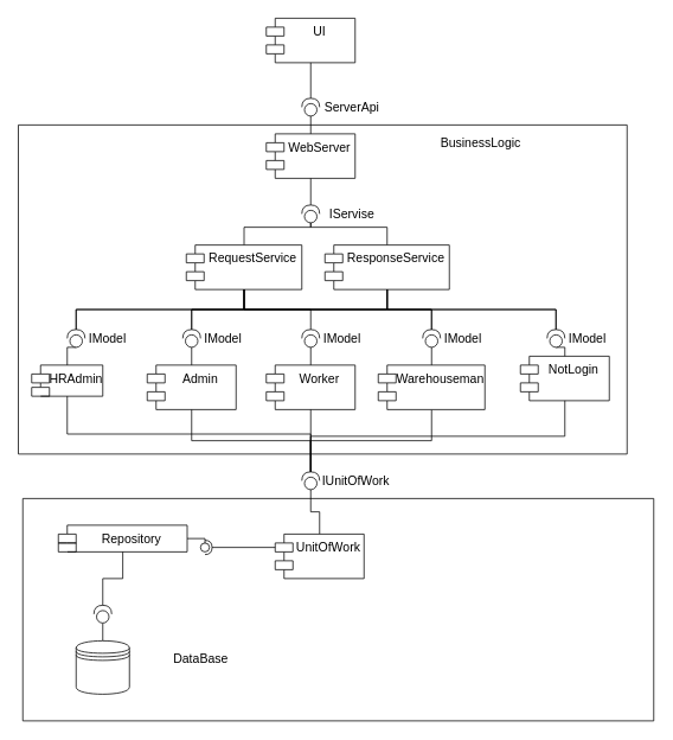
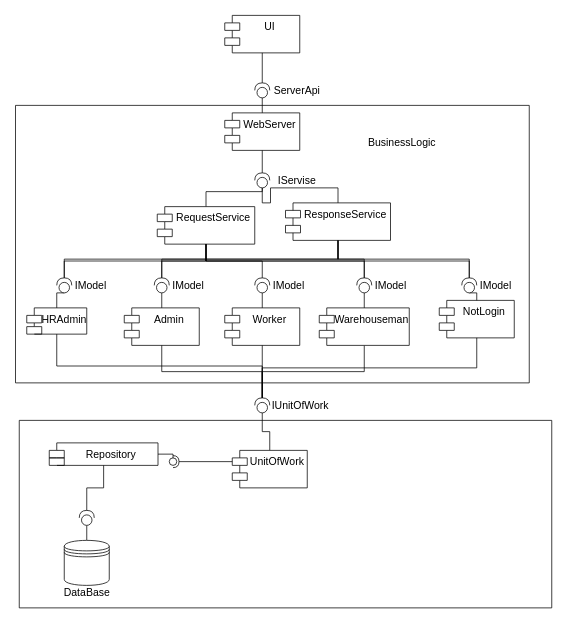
  <mxCell id="0" />
  <mxCell id="1" parent="0" />
  <mxCell id="2" value="Repository" style="shape=module;align=left;spacingLeft=20;align=center;verticalAlign=top;fontSize=14;" vertex="1" parent="1"><mxGeometry x="65" y="590" width="145" height="30" as="geometry" /></mxCell>
  <mxCell id="3" style="edgeStyle=orthogonalEdgeStyle;rounded=0;orthogonalLoop=1;jettySize=auto;html=1;exitX=0.5;exitY=0;exitDx=0;exitDy=0;entryX=0;entryY=0.5;entryDx=0;entryDy=0;entryPerimeter=0;endArrow=none;endFill=0;fontSize=14;" edge="1" parent="1" source="4" target="20"><mxGeometry relative="1" as="geometry" /></mxCell>
  <mxCell id="4" value="UnitOfWork" style="shape=module;align=left;spacingLeft=20;align=center;verticalAlign=top;fontSize=14;" vertex="1" parent="1"><mxGeometry x="309" y="600" width="100" height="50" as="geometry" /></mxCell>
  <mxCell id="5" value="HRAdmin" style="shape=module;align=left;spacingLeft=20;align=center;verticalAlign=top;fontSize=14;" vertex="1" parent="1"><mxGeometry x="35" y="410" width="80" height="35" as="geometry" /></mxCell>
  <mxCell id="6" value="Admin" style="shape=module;align=left;spacingLeft=20;align=center;verticalAlign=top;fontSize=14;" vertex="1" parent="1"><mxGeometry x="165" y="410" width="100" height="50" as="geometry" /></mxCell>
  <mxCell id="7" value="NotLogin" style="shape=module;align=left;spacingLeft=20;align=center;verticalAlign=top;fontSize=14;" vertex="1" parent="1"><mxGeometry x="585" y="400" width="100" height="50" as="geometry" /></mxCell>
  <mxCell id="8" value="Worker" style="shape=module;align=left;spacingLeft=20;align=center;verticalAlign=top;fontSize=14;" vertex="1" parent="1"><mxGeometry x="299" y="410" width="100" height="50" as="geometry" /></mxCell>
  <mxCell id="9" value="" style="rounded=0;orthogonalLoop=1;jettySize=auto;html=1;endArrow=none;endFill=0;sketch=0;sourcePerimeterSpacing=0;targetPerimeterSpacing=0;exitX=1;exitY=0.5;exitDx=0;exitDy=0;edgeStyle=orthogonalEdgeStyle;fontSize=14;" edge="1" target="11" parent="1" source="2"><mxGeometry relative="1" as="geometry"><mxPoint x="225" y="635" as="sourcePoint" /></mxGeometry></mxCell>
  <mxCell id="10" value="" style="rounded=0;orthogonalLoop=1;jettySize=auto;html=1;endArrow=halfCircle;endFill=0;entryX=0.5;entryY=0.5;endSize=6;strokeWidth=1;sketch=0;exitX=0;exitY=0;exitDx=0;exitDy=15;exitPerimeter=0;edgeStyle=orthogonalEdgeStyle;fontSize=14;" edge="1" target="11" parent="1" source="4"><mxGeometry relative="1" as="geometry"><mxPoint x="265" y="635" as="sourcePoint" /></mxGeometry></mxCell>
  <mxCell id="11" value="" style="ellipse;whiteSpace=wrap;html=1;align=center;aspect=fixed;resizable=0;points=[];outlineConnect=0;sketch=0;fontSize=14;" vertex="1" parent="1"><mxGeometry x="225" y="610" width="10" height="10" as="geometry" /></mxCell>
  <mxCell id="12" style="edgeStyle=orthogonalEdgeStyle;rounded=0;orthogonalLoop=1;jettySize=auto;html=1;exitX=0.5;exitY=0;exitDx=0;exitDy=0;entryX=0;entryY=0.5;entryDx=0;entryDy=0;entryPerimeter=0;endArrow=none;endFill=0;fontSize=14;" edge="1" parent="1" source="23" target="14"><mxGeometry relative="1" as="geometry" /></mxCell>
  <mxCell id="13" style="edgeStyle=orthogonalEdgeStyle;rounded=0;orthogonalLoop=1;jettySize=auto;html=1;exitX=1;exitY=0.5;exitDx=0;exitDy=0;exitPerimeter=0;entryX=0.5;entryY=1;entryDx=0;entryDy=0;endArrow=none;endFill=0;fontSize=14;" edge="1" parent="1" source="14" target="2"><mxGeometry relative="1" as="geometry" /></mxCell>
  <mxCell id="14" value="" style="shape=providedRequiredInterface;html=1;verticalLabelPosition=bottom;sketch=0;rotation=-90;fontSize=14;" vertex="1" parent="1"><mxGeometry x="105" y="680" width="20" height="20" as="geometry" /></mxCell>
  <mxCell id="15" style="edgeStyle=orthogonalEdgeStyle;rounded=0;orthogonalLoop=1;jettySize=auto;html=1;exitX=1;exitY=0.5;exitDx=0;exitDy=0;exitPerimeter=0;entryX=0.5;entryY=1;entryDx=0;entryDy=0;endArrow=none;endFill=0;fontSize=14;" edge="1" parent="1" source="20" target="5"><mxGeometry relative="1" as="geometry" /></mxCell>
  <mxCell id="16" style="edgeStyle=orthogonalEdgeStyle;rounded=0;orthogonalLoop=1;jettySize=auto;html=1;exitX=1;exitY=0.5;exitDx=0;exitDy=0;exitPerimeter=0;entryX=0.5;entryY=1;entryDx=0;entryDy=0;endArrow=none;endFill=0;fontSize=14;" edge="1" parent="1" source="20" target="6"><mxGeometry relative="1" as="geometry" /></mxCell>
  <mxCell id="17" style="edgeStyle=orthogonalEdgeStyle;rounded=0;orthogonalLoop=1;jettySize=auto;html=1;exitX=1;exitY=0.5;exitDx=0;exitDy=0;exitPerimeter=0;entryX=0.5;entryY=1;entryDx=0;entryDy=0;endArrow=none;endFill=0;fontSize=14;" edge="1" parent="1" source="20" target="8"><mxGeometry relative="1" as="geometry" /></mxCell>
  <mxCell id="18" style="edgeStyle=orthogonalEdgeStyle;rounded=0;orthogonalLoop=1;jettySize=auto;html=1;exitX=1;exitY=0.5;exitDx=0;exitDy=0;exitPerimeter=0;endArrow=none;endFill=0;fontSize=14;" edge="1" parent="1" source="20" target="64"><mxGeometry relative="1" as="geometry" /></mxCell>
  <mxCell id="19" style="edgeStyle=orthogonalEdgeStyle;rounded=0;orthogonalLoop=1;jettySize=auto;html=1;exitX=1;exitY=0.5;exitDx=0;exitDy=0;exitPerimeter=0;entryX=0.5;entryY=1;entryDx=0;entryDy=0;endArrow=none;endFill=0;fontSize=14;" edge="1" parent="1" source="20" target="7"><mxGeometry relative="1" as="geometry" /></mxCell>
  <mxCell id="20" value="" style="shape=providedRequiredInterface;html=1;verticalLabelPosition=bottom;sketch=0;rotation=-90;fontSize=14;" vertex="1" parent="1"><mxGeometry x="339" y="530" width="20" height="20" as="geometry" /></mxCell>
  <mxCell id="21" value="IUnitOfWork" style="text;html=1;strokeColor=none;fillColor=none;align=center;verticalAlign=middle;whiteSpace=wrap;rounded=0;fontSize=14;" vertex="1" parent="1"><mxGeometry x="370" y="525" width="60" height="30" as="geometry" /></mxCell>
  <mxCell id="22" value="" style="swimlane;startSize=0;fontSize=14;" vertex="1" parent="1"><mxGeometry x="25" y="560" width="710" height="250" as="geometry" /></mxCell>
  <mxCell id="23" value="" style="shape=datastore;whiteSpace=wrap;html=1;fontSize=14;" vertex="1" parent="22"><mxGeometry x="60" y="160" width="60" height="60" as="geometry" /></mxCell>
- <mxCell id="24" value="DataBase" style="text;html=1;align=center;verticalAlign=middle;resizable=0;points=[];autosize=1;strokeColor=none;fillColor=none;fontSize=14;" vertex="1" parent="22"><mxGeometry x="160" y="170" width="80" height="20" as="geometry" /></mxCell>
+ <mxCell id="24" value="DataBase" style="text;html=1;align=center;verticalAlign=middle;resizable=0;points=[];autosize=1;strokeColor=none;fillColor=none;fontSize=14;" vertex="1" parent="22"><mxGeometry x="50" y="220" width="80" height="20" as="geometry" /></mxCell>
  <mxCell id="25" style="edgeStyle=orthogonalEdgeStyle;rounded=0;orthogonalLoop=1;jettySize=auto;html=1;exitX=0.5;exitY=0;exitDx=0;exitDy=0;entryX=0;entryY=0.5;entryDx=0;entryDy=0;entryPerimeter=0;endArrow=none;endFill=0;fontSize=14;" edge="1" parent="1" source="26" target="59"><mxGeometry relative="1" as="geometry" /></mxCell>
  <mxCell id="26" value="WebServer" style="shape=module;align=left;spacingLeft=20;align=center;verticalAlign=top;fontSize=14;" vertex="1" parent="1"><mxGeometry x="299" y="150" width="100" height="50" as="geometry" /></mxCell>
  <mxCell id="27" value="UI" style="shape=module;align=left;spacingLeft=20;align=center;verticalAlign=top;fontSize=14;" vertex="1" parent="1"><mxGeometry x="299" y="20" width="100" height="50" as="geometry" /></mxCell>
  <mxCell id="28" style="edgeStyle=orthogonalEdgeStyle;rounded=0;orthogonalLoop=1;jettySize=auto;html=1;exitX=0.5;exitY=0;exitDx=0;exitDy=0;entryX=0;entryY=0.5;entryDx=0;entryDy=0;entryPerimeter=0;endArrow=none;endFill=0;fontSize=14;" edge="1" parent="1" source="29" target="52"><mxGeometry relative="1" as="geometry" /></mxCell>
  <mxCell id="29" value="RequestService" style="shape=module;align=left;spacingLeft=20;align=center;verticalAlign=top;fontSize=14;" vertex="1" parent="1"><mxGeometry x="209" y="275" width="130" height="50" as="geometry" /></mxCell>
  <mxCell id="30" style="edgeStyle=orthogonalEdgeStyle;rounded=0;orthogonalLoop=1;jettySize=auto;html=1;exitX=0.5;exitY=0;exitDx=0;exitDy=0;entryX=0;entryY=0.5;entryDx=0;entryDy=0;entryPerimeter=0;endArrow=none;endFill=0;fontSize=14;" edge="1" parent="1" source="31" target="52"><mxGeometry relative="1" as="geometry" /></mxCell>
- <mxCell id="31" value="ResponseService" style="shape=module;align=left;spacingLeft=20;align=center;verticalAlign=top;fontSize=14;" vertex="1" parent="1"><mxGeometry x="365" y="275" width="140" height="50" as="geometry" /></mxCell>
+ <mxCell id="31" value="ResponseService" style="shape=module;align=left;spacingLeft=20;align=center;verticalAlign=top;fontSize=14;" vertex="1" parent="1"><mxGeometry x="380" y="270" width="140" height="50" as="geometry" /></mxCell>
  <mxCell id="32" style="edgeStyle=orthogonalEdgeStyle;rounded=0;orthogonalLoop=1;jettySize=auto;html=1;exitX=1;exitY=0.5;exitDx=0;exitDy=0;exitPerimeter=0;entryX=0.5;entryY=1;entryDx=0;entryDy=0;endArrow=none;endFill=0;fontSize=14;" edge="1" parent="1" source="35" target="29"><mxGeometry relative="1" as="geometry" /></mxCell>
  <mxCell id="33" style="edgeStyle=orthogonalEdgeStyle;rounded=0;orthogonalLoop=1;jettySize=auto;html=1;exitX=1;exitY=0.5;exitDx=0;exitDy=0;exitPerimeter=0;entryX=0.5;entryY=1;entryDx=0;entryDy=0;endArrow=none;endFill=0;fontSize=14;" edge="1" parent="1" source="35" target="31"><mxGeometry relative="1" as="geometry" /></mxCell>
  <mxCell id="34" style="edgeStyle=orthogonalEdgeStyle;rounded=0;orthogonalLoop=1;jettySize=auto;html=1;exitX=0;exitY=0.5;exitDx=0;exitDy=0;exitPerimeter=0;entryX=0.5;entryY=0;entryDx=0;entryDy=0;endArrow=none;endFill=0;fontSize=14;" edge="1" parent="1" source="35" target="5"><mxGeometry relative="1" as="geometry" /></mxCell>
  <mxCell id="35" value="" style="shape=providedRequiredInterface;html=1;verticalLabelPosition=bottom;sketch=0;rotation=-90;fontSize=14;" vertex="1" parent="1"><mxGeometry x="75" y="370" width="20" height="20" as="geometry" /></mxCell>
  <mxCell id="36" style="edgeStyle=orthogonalEdgeStyle;rounded=0;orthogonalLoop=1;jettySize=auto;html=1;exitX=1;exitY=0.5;exitDx=0;exitDy=0;exitPerimeter=0;entryX=0.5;entryY=1;entryDx=0;entryDy=0;endArrow=none;endFill=0;fontSize=14;" edge="1" parent="1" source="39" target="29"><mxGeometry relative="1" as="geometry" /></mxCell>
  <mxCell id="37" style="edgeStyle=orthogonalEdgeStyle;rounded=0;orthogonalLoop=1;jettySize=auto;html=1;exitX=1;exitY=0.5;exitDx=0;exitDy=0;exitPerimeter=0;entryX=0.5;entryY=1;entryDx=0;entryDy=0;endArrow=none;endFill=0;fontSize=14;" edge="1" parent="1" source="39" target="31"><mxGeometry relative="1" as="geometry" /></mxCell>
  <mxCell id="38" style="edgeStyle=orthogonalEdgeStyle;rounded=0;orthogonalLoop=1;jettySize=auto;html=1;exitX=0;exitY=0.5;exitDx=0;exitDy=0;exitPerimeter=0;entryX=0.5;entryY=0;entryDx=0;entryDy=0;endArrow=none;endFill=0;fontSize=14;" edge="1" parent="1" source="39" target="6"><mxGeometry relative="1" as="geometry" /></mxCell>
  <mxCell id="39" value="" style="shape=providedRequiredInterface;html=1;verticalLabelPosition=bottom;sketch=0;rotation=-90;fontSize=14;" vertex="1" parent="1"><mxGeometry x="205" y="370" width="20" height="20" as="geometry" /></mxCell>
  <mxCell id="40" style="edgeStyle=orthogonalEdgeStyle;rounded=0;orthogonalLoop=1;jettySize=auto;html=1;exitX=1;exitY=0.5;exitDx=0;exitDy=0;exitPerimeter=0;entryX=0.5;entryY=1;entryDx=0;entryDy=0;endArrow=none;endFill=0;fontSize=14;" edge="1" parent="1" source="42" target="29"><mxGeometry relative="1" as="geometry" /></mxCell>
  <mxCell id="41" style="edgeStyle=orthogonalEdgeStyle;rounded=0;orthogonalLoop=1;jettySize=auto;html=1;exitX=0;exitY=0.5;exitDx=0;exitDy=0;exitPerimeter=0;entryX=0.5;entryY=0;entryDx=0;entryDy=0;endArrow=none;endFill=0;fontSize=14;" edge="1" parent="1" source="42" target="8"><mxGeometry relative="1" as="geometry" /></mxCell>
  <mxCell id="42" value="" style="shape=providedRequiredInterface;html=1;verticalLabelPosition=bottom;sketch=0;rotation=-90;fontSize=14;" vertex="1" parent="1"><mxGeometry x="339" y="370" width="20" height="20" as="geometry" /></mxCell>
  <mxCell id="43" style="edgeStyle=orthogonalEdgeStyle;rounded=0;orthogonalLoop=1;jettySize=auto;html=1;exitX=1;exitY=0.5;exitDx=0;exitDy=0;exitPerimeter=0;entryX=0.5;entryY=1;entryDx=0;entryDy=0;endArrow=none;endFill=0;fontSize=14;" edge="1" parent="1" source="46" target="29"><mxGeometry relative="1" as="geometry" /></mxCell>
  <mxCell id="44" style="edgeStyle=orthogonalEdgeStyle;rounded=0;orthogonalLoop=1;jettySize=auto;html=1;exitX=1;exitY=0.5;exitDx=0;exitDy=0;exitPerimeter=0;entryX=0.5;entryY=1;entryDx=0;entryDy=0;endArrow=none;endFill=0;fontSize=14;" edge="1" parent="1" source="46" target="31"><mxGeometry relative="1" as="geometry" /></mxCell>
  <mxCell id="45" style="edgeStyle=orthogonalEdgeStyle;rounded=0;orthogonalLoop=1;jettySize=auto;html=1;exitX=0;exitY=0.5;exitDx=0;exitDy=0;exitPerimeter=0;entryX=0.5;entryY=0;entryDx=0;entryDy=0;endArrow=none;endFill=0;fontSize=14;" edge="1" parent="1" source="46" target="64"><mxGeometry relative="1" as="geometry" /></mxCell>
  <mxCell id="46" value="" style="shape=providedRequiredInterface;html=1;verticalLabelPosition=bottom;sketch=0;rotation=-90;fontSize=14;" vertex="1" parent="1"><mxGeometry x="475" y="370" width="20" height="20" as="geometry" /></mxCell>
  <mxCell id="47" style="edgeStyle=orthogonalEdgeStyle;rounded=0;orthogonalLoop=1;jettySize=auto;html=1;exitX=1;exitY=0.5;exitDx=0;exitDy=0;exitPerimeter=0;endArrow=none;endFill=0;fontSize=14;" edge="1" parent="1" source="50" target="29"><mxGeometry relative="1" as="geometry" /></mxCell>
  <mxCell id="48" style="edgeStyle=orthogonalEdgeStyle;rounded=0;orthogonalLoop=1;jettySize=auto;html=1;exitX=1;exitY=0.5;exitDx=0;exitDy=0;exitPerimeter=0;entryX=0.5;entryY=1;entryDx=0;entryDy=0;endArrow=none;endFill=0;fontSize=14;" edge="1" parent="1" source="50" target="31"><mxGeometry relative="1" as="geometry" /></mxCell>
  <mxCell id="49" style="edgeStyle=orthogonalEdgeStyle;rounded=0;orthogonalLoop=1;jettySize=auto;html=1;exitX=0;exitY=0.5;exitDx=0;exitDy=0;exitPerimeter=0;entryX=0.5;entryY=0;entryDx=0;entryDy=0;endArrow=none;endFill=0;fontSize=14;" edge="1" parent="1" source="50" target="7"><mxGeometry relative="1" as="geometry" /></mxCell>
  <mxCell id="50" value="" style="shape=providedRequiredInterface;html=1;verticalLabelPosition=bottom;sketch=0;rotation=-90;fontSize=14;" vertex="1" parent="1"><mxGeometry x="615" y="370" width="20" height="20" as="geometry" /></mxCell>
  <mxCell id="51" style="edgeStyle=orthogonalEdgeStyle;rounded=0;orthogonalLoop=1;jettySize=auto;html=1;exitX=1;exitY=0.5;exitDx=0;exitDy=0;exitPerimeter=0;entryX=0.5;entryY=1;entryDx=0;entryDy=0;endArrow=none;endFill=0;fontSize=14;" edge="1" parent="1" source="52" target="26"><mxGeometry relative="1" as="geometry" /></mxCell>
  <mxCell id="52" value="" style="shape=providedRequiredInterface;html=1;verticalLabelPosition=bottom;sketch=0;rotation=-90;fontSize=14;" vertex="1" parent="1"><mxGeometry x="339" y="230" width="20" height="20" as="geometry" /></mxCell>
  <mxCell id="53" value="IModel" style="text;html=1;align=center;verticalAlign=middle;resizable=0;points=[];autosize=1;strokeColor=none;fillColor=none;fontSize=14;" vertex="1" parent="1"><mxGeometry x="90" y="370" width="60" height="20" as="geometry" /></mxCell>
  <mxCell id="54" value="IModel" style="text;html=1;align=center;verticalAlign=middle;resizable=0;points=[];autosize=1;strokeColor=none;fillColor=none;fontSize=14;" vertex="1" parent="1"><mxGeometry x="220" y="370" width="60" height="20" as="geometry" /></mxCell>
  <mxCell id="55" value="IModel" style="text;html=1;align=center;verticalAlign=middle;resizable=0;points=[];autosize=1;strokeColor=none;fillColor=none;fontSize=14;" vertex="1" parent="1"><mxGeometry x="354" y="370" width="60" height="20" as="geometry" /></mxCell>
  <mxCell id="56" value="IModel" style="text;html=1;align=center;verticalAlign=middle;resizable=0;points=[];autosize=1;strokeColor=none;fillColor=none;fontSize=14;" vertex="1" parent="1"><mxGeometry x="490" y="370" width="60" height="20" as="geometry" /></mxCell>
  <mxCell id="57" value="IModel" style="text;html=1;align=center;verticalAlign=middle;resizable=0;points=[];autosize=1;strokeColor=none;fillColor=none;fontSize=14;" vertex="1" parent="1"><mxGeometry x="630" y="370" width="60" height="20" as="geometry" /></mxCell>
  <mxCell id="58" style="edgeStyle=orthogonalEdgeStyle;rounded=0;orthogonalLoop=1;jettySize=auto;html=1;exitX=1;exitY=0.5;exitDx=0;exitDy=0;exitPerimeter=0;entryX=0.5;entryY=1;entryDx=0;entryDy=0;endArrow=none;endFill=0;fontSize=14;" edge="1" parent="1" source="59" target="27"><mxGeometry relative="1" as="geometry" /></mxCell>
  <mxCell id="59" value="" style="shape=providedRequiredInterface;html=1;verticalLabelPosition=bottom;sketch=0;rotation=-90;fontSize=14;" vertex="1" parent="1"><mxGeometry x="339" y="110" width="20" height="20" as="geometry" /></mxCell>
  <mxCell id="60" value="ServerApi" style="text;html=1;align=center;verticalAlign=middle;resizable=0;points=[];autosize=1;strokeColor=none;fillColor=none;fontSize=14;" vertex="1" parent="1"><mxGeometry x="355" y="110" width="80" height="20" as="geometry" /></mxCell>
  <mxCell id="61" value="" style="swimlane;startSize=0;fontSize=14;" vertex="1" parent="1"><mxGeometry x="20" y="140" width="685" height="370" as="geometry" /></mxCell>
- <mxCell id="62" value="BusinessLogic" style="text;html=1;align=center;verticalAlign=middle;resizable=0;points=[];autosize=1;strokeColor=none;fillColor=none;fontSize=14;" vertex="1" parent="61"><mxGeometry x="465" y="10" width="110" height="20" as="geometry" /></mxCell>
+ <mxCell id="62" value="BusinessLogic" style="text;html=1;align=center;verticalAlign=middle;resizable=0;points=[];autosize=1;strokeColor=none;fillColor=none;fontSize=14;" vertex="1" parent="61"><mxGeometry x="460" y="40" width="110" height="20" as="geometry" /></mxCell>
  <mxCell id="63" value="IServise" style="text;html=1;align=center;verticalAlign=middle;resizable=0;points=[];autosize=1;strokeColor=none;fillColor=none;fontSize=14;" vertex="1" parent="61"><mxGeometry x="340" y="90" width="70" height="20" as="geometry" /></mxCell>
  <mxCell id="64" value="Warehouseman" style="shape=module;align=left;spacingLeft=20;align=center;verticalAlign=top;fontSize=14;" vertex="1" parent="61"><mxGeometry x="405" y="270" width="120" height="50" as="geometry" /></mxCell>
